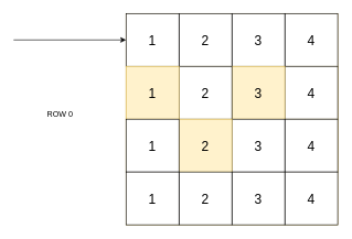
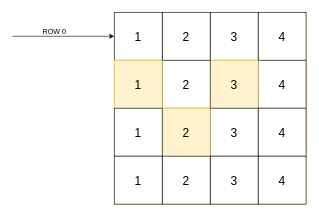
  <mxCell id="0" />
  <mxCell id="1" parent="0" />
  <mxCell id="2" value="" style="group;fontSize=20;fillColor=#fff2cc;strokeColor=#d6b656;" parent="1" vertex="1" connectable="0"><mxGeometry x="190" y="20" width="320" height="320" as="geometry" /></mxCell>
  <mxCell id="3" value="" style="group;fontSize=20;" parent="2" vertex="1" connectable="0"><mxGeometry width="320" height="80" as="geometry" /></mxCell>
  <mxCell id="4" value="4" style="whiteSpace=wrap;html=1;aspect=fixed;fontSize=20;" parent="3" vertex="1"><mxGeometry x="240" width="80" height="80" as="geometry" /></mxCell>
  <mxCell id="5" value="3" style="whiteSpace=wrap;html=1;aspect=fixed;fontSize=20;" parent="3" vertex="1"><mxGeometry x="160" width="80" height="80" as="geometry" /></mxCell>
  <mxCell id="6" value="2" style="whiteSpace=wrap;html=1;aspect=fixed;fontSize=20;" parent="3" vertex="1"><mxGeometry x="80" width="80" height="80" as="geometry" /></mxCell>
  <mxCell id="7" value="1" style="whiteSpace=wrap;html=1;aspect=fixed;fontSize=20;" parent="3" vertex="1"><mxGeometry width="80" height="80" as="geometry" /></mxCell>
  <mxCell id="8" value="" style="group;fontSize=20;fillColor=#fff2cc;strokeColor=#d6b656;" parent="2" vertex="1" connectable="0"><mxGeometry y="80" width="320" height="80" as="geometry" /></mxCell>
  <mxCell id="9" value="4" style="whiteSpace=wrap;html=1;aspect=fixed;fontSize=20;" parent="8" vertex="1"><mxGeometry x="240" width="80" height="80" as="geometry" /></mxCell>
  <mxCell id="10" value="3" style="whiteSpace=wrap;html=1;aspect=fixed;fontSize=20;fillColor=#fff2cc;strokeColor=#d6b656;" parent="8" vertex="1"><mxGeometry x="160" width="80" height="80" as="geometry" /></mxCell>
  <mxCell id="11" value="2" style="whiteSpace=wrap;html=1;aspect=fixed;fontSize=20;" parent="8" vertex="1"><mxGeometry x="80" width="80" height="80" as="geometry" /></mxCell>
  <mxCell id="12" value="1" style="whiteSpace=wrap;html=1;aspect=fixed;fontSize=20;fillColor=#fff2cc;strokeColor=#d6b656;" parent="8" vertex="1"><mxGeometry width="80" height="80" as="geometry" /></mxCell>
  <mxCell id="13" value="" style="group;fontSize=20;fillColor=#fff2cc;strokeColor=#d6b656;" parent="2" vertex="1" connectable="0"><mxGeometry y="160" width="320" height="80" as="geometry" /></mxCell>
  <mxCell id="14" value="4" style="whiteSpace=wrap;html=1;aspect=fixed;fontSize=20;" parent="13" vertex="1"><mxGeometry x="240" width="80" height="80" as="geometry" /></mxCell>
  <mxCell id="15" value="3" style="whiteSpace=wrap;html=1;aspect=fixed;fontSize=20;" parent="13" vertex="1"><mxGeometry x="160" width="80" height="80" as="geometry" /></mxCell>
  <mxCell id="16" value="2" style="whiteSpace=wrap;html=1;aspect=fixed;fontSize=20;fillColor=#fff2cc;strokeColor=#d6b656;" parent="13" vertex="1"><mxGeometry x="80" width="80" height="80" as="geometry" /></mxCell>
  <mxCell id="17" value="1" style="whiteSpace=wrap;html=1;aspect=fixed;fontSize=20;" parent="13" vertex="1"><mxGeometry width="80" height="80" as="geometry" /></mxCell>
  <mxCell id="18" value="" style="group;fontSize=20;" parent="2" vertex="1" connectable="0"><mxGeometry y="240" width="320" height="80" as="geometry" /></mxCell>
  <mxCell id="19" value="4" style="whiteSpace=wrap;html=1;aspect=fixed;fontSize=20;" parent="18" vertex="1"><mxGeometry x="240" width="80" height="80" as="geometry" /></mxCell>
  <mxCell id="20" value="3" style="whiteSpace=wrap;html=1;aspect=fixed;fontSize=20;" parent="18" vertex="1"><mxGeometry x="160" width="80" height="80" as="geometry" /></mxCell>
  <mxCell id="21" value="2" style="whiteSpace=wrap;html=1;aspect=fixed;fontSize=20;" parent="18" vertex="1"><mxGeometry x="80" width="80" height="80" as="geometry" /></mxCell>
  <mxCell id="22" value="1" style="whiteSpace=wrap;html=1;aspect=fixed;fontSize=20;" parent="18" vertex="1"><mxGeometry width="80" height="80" as="geometry" /></mxCell>
  <mxCell id="23" value="" style="endArrow=classic;html=1;rounded=0;entryX=0;entryY=0.5;entryDx=0;entryDy=0;" parent="1" target="7" edge="1"><mxGeometry width="50" height="50" relative="1" as="geometry"><mxPoint x="20" y="60" as="sourcePoint" /><mxPoint x="80" y="30" as="targetPoint" /></mxGeometry></mxCell>
- <mxCell id="24" value="ROW 0" style="text;html=1;align=center;verticalAlign=middle;resizable=0;points=[];autosize=1;strokeColor=none;fillColor=none;" parent="1" vertex="1"><mxGeometry x="60" y="158" width="60" height="30" as="geometry" /></mxCell>
+ <mxCell id="24" value="ROW 0" style="text;html=1;align=center;verticalAlign=middle;resizable=0;points=[];autosize=1;strokeColor=none;fillColor=none;" parent="1" vertex="1"><mxGeometry x="60" y="38" width="60" height="30" as="geometry" /></mxCell>
